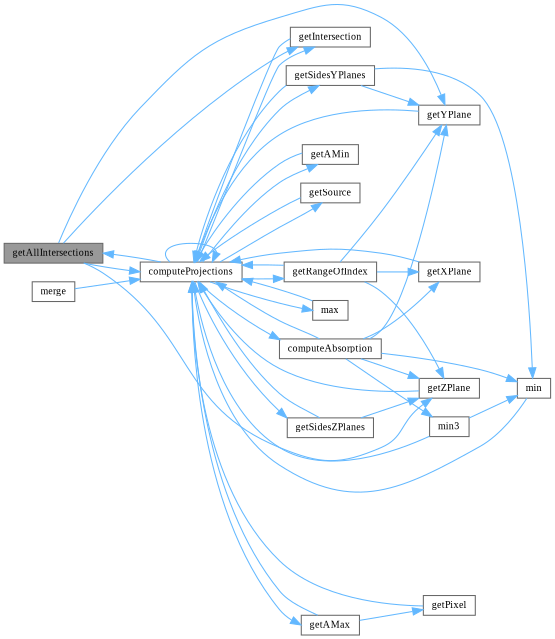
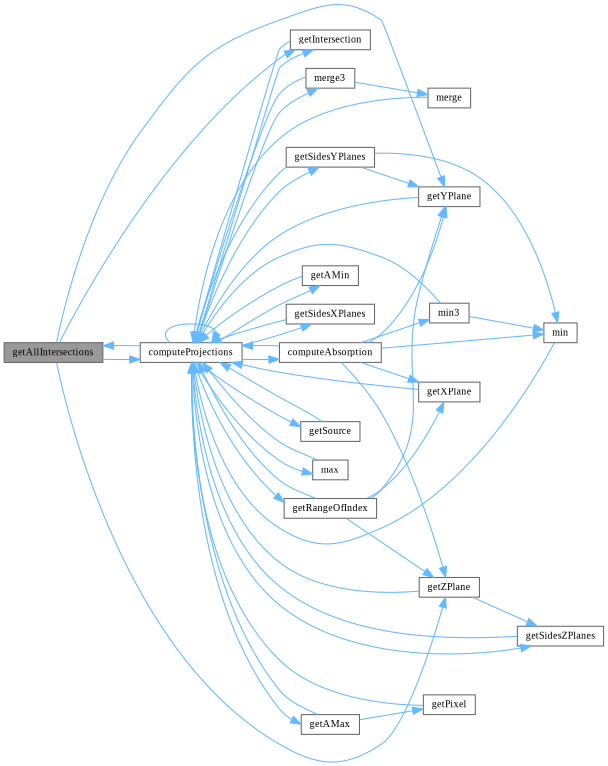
  digraph {
    fontname="Liberation Serif"
    rankdir=LR
    node [color=grey40 fillcolor=white fontname="Liberation Serif" fontsize=10 shape=box style=filled]
    edge [color=steelblue1 fontname="Liberation Serif" fontsize=10 labelfontname=Helvetica labelfontsize=10 style=solid]
    n1 [color=gray40 fillcolor=grey60 fontcolor=black height=0.2 label=getAllIntersections width=0.4]
    n2 [height=0.2 label=computeProjections width=0.4]
    n3 [height=0.2 label=getYPlane width=0.4]
    n4 [height=0.2 label=getZPlane width=0.4]
    n5 [height=0.2 label=getIntersection width=0.4]
    n6 [height=0.2 label=computeAbsorption width=0.4]
    n7 [height=0.2 label=getAMax width=0.4]
    n8 [height=0.2 label=getAMin width=0.4]
    n9 [height=0.2 label=getRangeOfIndex width=0.4]
+   n10 [height=0.2 label=getSidesXPlanes width=0.4]
    n11 [height=0.2 label=getSidesYPlanes width=0.4]
    n12 [height=0.2 label=getSidesZPlanes width=0.4]
    n13 [height=0.2 label=getSource width=0.4]
    n14 [height=0.2 label=max width=0.4]
+   n15 [height=0.2 label=merge3 width=0.4]
    n16 [height=0.2 label=getXPlane width=0.4]
    n17 [height=0.2 label=min width=0.4]
    n18 [height=0.2 label=min3 width=0.4]
    n19 [height=0.2 label=getPixel width=0.4]
    n20 [height=0.2 label=merge width=0.4]
    n1 -> n2
    n1 -> n3
    n1 -> n4
    n1 -> n5
    n2 -> n1
    n2 -> n2
    n2 -> n5
    n2 -> n6
    n2 -> n7
    n2 -> n8
    n2 -> n9
+   n2 -> n10
    n2 -> n11
    n2 -> n12
    n2 -> n13
    n2 -> n14
+   n2 -> n15
    n3 -> n2
    n4 -> n2
    n5 -> n2
    n6 -> n2
    n6 -> n3
    n6 -> n4
    n6 -> n16
    n6 -> n17
    n6 -> n18
    n7 -> n2
    n7 -> n19
    n8 -> n2
    n9 -> n2
    n9 -> n3
    n9 -> n4
    n9 -> n16
+   n10 -> n2
    n11 -> n2
    n11 -> n3
    n11 -> n17
    n12 -> n2
-   n12 -> n4
+   n4 -> n12
    n13 -> n2
    n14 -> n2
+   n15 -> n2
+   n15 -> n20
    n16 -> n2
    n17 -> n2
    n18 -> n2
    n18 -> n17
    n19 -> n2
    n20 -> n2
  }
